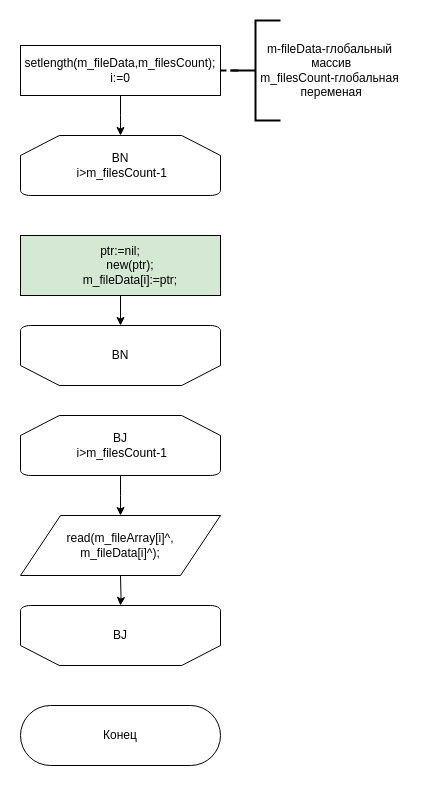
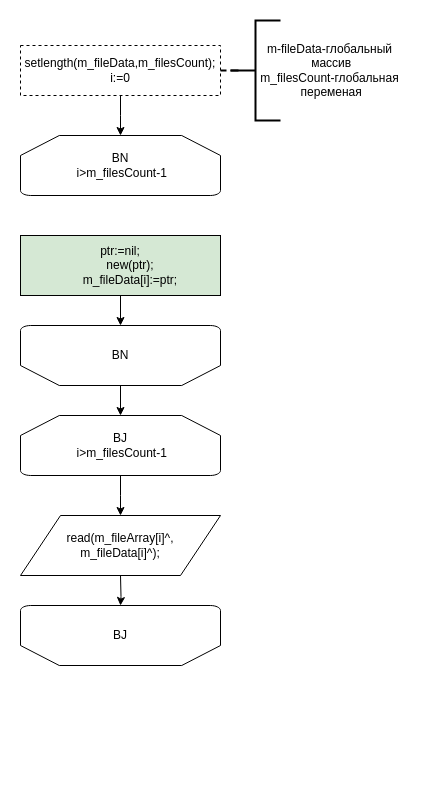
  <mxCell id="0" />
  <mxCell id="1" parent="0" />
  <mxCell id="2" style="edgeStyle=orthogonalEdgeStyle;rounded=0;orthogonalLoop=1;jettySize=auto;html=1;exitX=0.5;exitY=1;exitDx=0;exitDy=0;" edge="1" parent="1" source="4"><mxGeometry relative="1" as="geometry"><mxPoint x="120" y="135" as="targetPoint" /></mxGeometry></mxCell>
  <mxCell id="3" style="edgeStyle=orthogonalEdgeStyle;rounded=0;orthogonalLoop=1;jettySize=auto;html=1;exitX=1;exitY=0.5;exitDx=0;exitDy=0;dashed=1;strokeWidth=2;endArrow=none;endFill=0;" edge="1" parent="1" source="4" target="16"><mxGeometry relative="1" as="geometry" /></mxCell>
- <mxCell id="4" value="setlength(m_fileData,m_filesCount);&lt;br&gt;i:=0" style="rounded=0;whiteSpace=wrap;html=1;" vertex="1" parent="1"><mxGeometry x="20" y="45" width="200" height="50" as="geometry" /></mxCell>
+ <mxCell id="4" value="setlength(m_fileData,m_filesCount);&lt;br&gt;i:=0" style="rounded=0;whiteSpace=wrap;html=1;dashed=1;" vertex="1" parent="1"><mxGeometry x="20" y="45" width="200" height="50" as="geometry" /></mxCell>
  <mxCell id="5" value="BN&lt;br&gt;&amp;nbsp;i&amp;gt;m_filesCount-1" style="strokeWidth=1;html=1;shape=mxgraph.flowchart.loop_limit;whiteSpace=wrap;" vertex="1" parent="1"><mxGeometry x="20" y="135" width="200" height="60" as="geometry" /></mxCell>
  <mxCell id="6" style="edgeStyle=orthogonalEdgeStyle;rounded=0;orthogonalLoop=1;jettySize=auto;html=1;exitX=0.5;exitY=1;exitDx=0;exitDy=0;" edge="1" parent="1" source="7" target="9"><mxGeometry relative="1" as="geometry" /></mxCell>
  <mxCell id="7" value="&lt;div&gt;ptr:=nil;&lt;/div&gt;&lt;div&gt;&amp;nbsp; &amp;nbsp; &amp;nbsp; new(ptr);&lt;/div&gt;&lt;div&gt;&amp;nbsp; &amp;nbsp; &amp;nbsp; m_fileData[i]:=ptr;&lt;/div&gt;" style="rounded=0;whiteSpace=wrap;html=1;strokeWidth=1;fillColor=#d5e8d4;" vertex="1" parent="1"><mxGeometry x="20" y="235" width="200" height="60" as="geometry" /></mxCell>
+ <mxCell id="8" style="edgeStyle=orthogonalEdgeStyle;rounded=0;orthogonalLoop=1;jettySize=auto;html=1;exitX=0.5;exitY=0;exitDx=0;exitDy=0;exitPerimeter=0;" edge="1" parent="1" source="9" target="11"><mxGeometry relative="1" as="geometry" /></mxCell>
  <mxCell id="9" value="BN" style="strokeWidth=1;html=1;shape=mxgraph.flowchart.loop_limit;whiteSpace=wrap;direction=west;" vertex="1" parent="1"><mxGeometry x="20" y="325" width="200" height="60" as="geometry" /></mxCell>
  <mxCell id="10" style="edgeStyle=orthogonalEdgeStyle;rounded=0;orthogonalLoop=1;jettySize=auto;html=1;exitX=0.5;exitY=1;exitDx=0;exitDy=0;exitPerimeter=0;" edge="1" parent="1" source="11"><mxGeometry relative="1" as="geometry"><mxPoint x="120" y="515" as="targetPoint" /></mxGeometry></mxCell>
  <mxCell id="11" value="BJ&lt;br&gt;&amp;nbsp;i&amp;gt;m_filesCount-1" style="strokeWidth=1;html=1;shape=mxgraph.flowchart.loop_limit;whiteSpace=wrap;" vertex="1" parent="1"><mxGeometry x="20" y="415" width="200" height="60" as="geometry" /></mxCell>
  <mxCell id="12" style="edgeStyle=orthogonalEdgeStyle;rounded=0;orthogonalLoop=1;jettySize=auto;html=1;exitX=0.5;exitY=1;exitDx=0;exitDy=0;" edge="1" parent="1" target="13"><mxGeometry relative="1" as="geometry"><mxPoint x="120" y="575" as="sourcePoint" /></mxGeometry></mxCell>
  <mxCell id="13" value="BJ" style="strokeWidth=1;html=1;shape=mxgraph.flowchart.loop_limit;whiteSpace=wrap;direction=west;" vertex="1" parent="1"><mxGeometry x="20" y="605" width="200" height="60" as="geometry" /></mxCell>
  <mxCell id="14" value="read(m_fileArray[i]^,&lt;br&gt;m_fileData[i]^);" style="shape=parallelogram;perimeter=parallelogramPerimeter;whiteSpace=wrap;html=1;strokeWidth=1;" vertex="1" parent="1"><mxGeometry x="20" y="515" width="200" height="60" as="geometry" /></mxCell>
- <mxCell id="15" value="Конец" style="rounded=1;whiteSpace=wrap;html=1;strokeWidth=1;arcSize=50;" vertex="1" parent="1"><mxGeometry x="20" y="705" width="200" height="60" as="geometry" /></mxCell>
  <mxCell id="16" value="" style="strokeWidth=2;html=1;shape=mxgraph.flowchart.annotation_2;align=left;labelPosition=right;pointerEvents=1;" vertex="1" parent="1"><mxGeometry x="230" y="20" width="50" height="100" as="geometry" /></mxCell>
  <mxCell id="17" value="m-fileData-глобальный&lt;br&gt;&amp;nbsp;массив&lt;br&gt;&lt;span&gt;m_filesCount-глобальная&lt;br&gt;&amp;nbsp;переменая&lt;/span&gt;" style="text;html=1;align=center;verticalAlign=middle;resizable=0;points=[];autosize=1;" vertex="1" parent="1"><mxGeometry x="254" y="40" width="150" height="60" as="geometry" /></mxCell>
